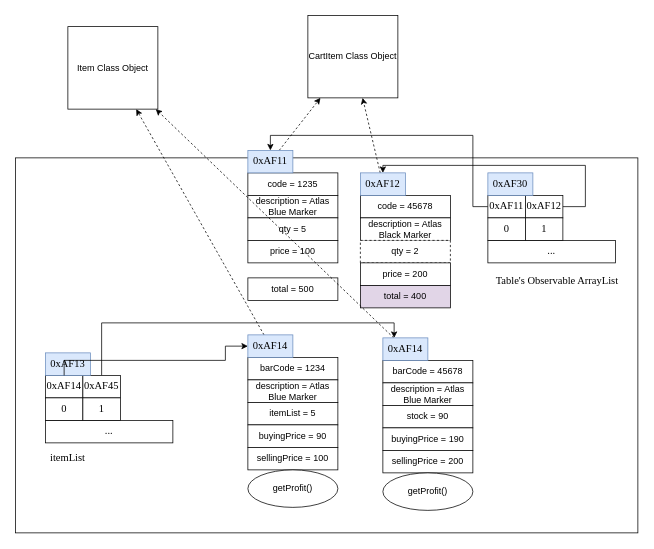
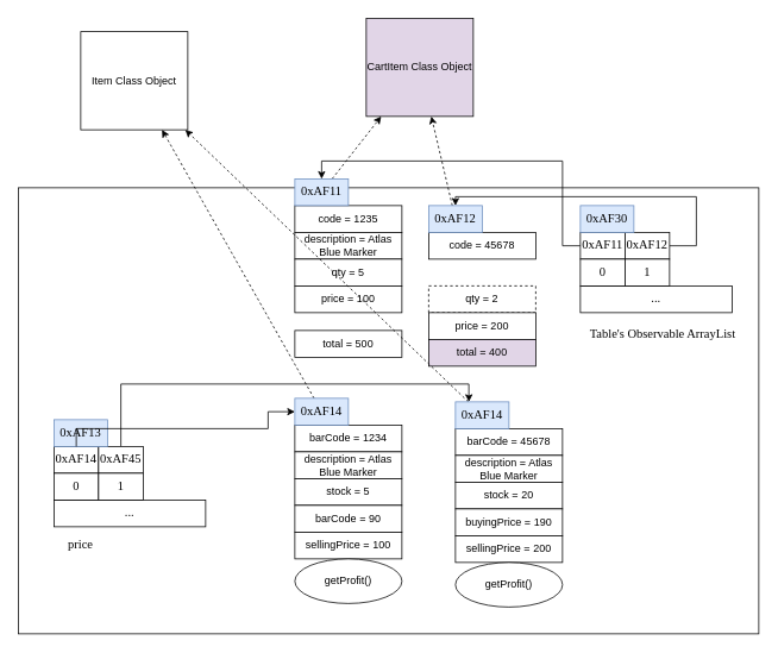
  <mxCell id="0" />
  <mxCell id="1" parent="0" />
  <mxCell id="2" value="" style="rounded=0;whiteSpace=wrap;html=1;" vertex="1" parent="1"><mxGeometry x="20" y="210" width="830" height="500" as="geometry" /></mxCell>
  <mxCell id="3" style="edgeStyle=orthogonalEdgeStyle;rounded=0;orthogonalLoop=1;jettySize=auto;html=1;entryX=0.5;entryY=0;entryDx=0;entryDy=0;entryPerimeter=0;" edge="1" parent="1" source="4" target="18"><mxGeometry relative="1" as="geometry"><Array as="points"><mxPoint x="630" y="275" /><mxPoint x="630" y="180" /><mxPoint x="360" y="180" /></Array></mxGeometry></mxCell>
  <mxCell id="4" value="0xAF11" style="rounded=0;whiteSpace=wrap;html=1;fontFamily=Ubuntu;fontSource=https%3A%2F%2Ffonts.googleapis.com%2Fcss%3Ffamily%3DUbuntu;fontSize=14;" vertex="1" parent="1"><mxGeometry x="650" y="260" width="50" height="30" as="geometry" /></mxCell>
  <mxCell id="5" style="edgeStyle=orthogonalEdgeStyle;rounded=0;orthogonalLoop=1;jettySize=auto;html=1;" edge="1" parent="1" source="6" target="25"><mxGeometry relative="1" as="geometry"><Array as="points"><mxPoint x="780" y="275" /><mxPoint x="780" y="220" /><mxPoint x="510" y="220" /></Array></mxGeometry></mxCell>
  <mxCell id="6" value="0xAF12" style="rounded=0;whiteSpace=wrap;html=1;fontFamily=Ubuntu;fontSource=https%3A%2F%2Ffonts.googleapis.com%2Fcss%3Ffamily%3DUbuntu;fontSize=14;" vertex="1" parent="1"><mxGeometry x="700" y="260" width="50" height="30" as="geometry" /></mxCell>
  <mxCell id="7" value="0xAF30" style="text;html=1;strokeColor=#6c8ebf;fillColor=#dae8fc;align=center;verticalAlign=middle;whiteSpace=wrap;rounded=0;fontFamily=Ubuntu;fontSource=https%3A%2F%2Ffonts.googleapis.com%2Fcss%3Ffamily%3DUbuntu;fontSize=14;" vertex="1" parent="1"><mxGeometry x="650" y="230" width="60" height="30" as="geometry" /></mxCell>
  <mxCell id="8" value="..." style="rounded=0;whiteSpace=wrap;html=1;fontFamily=Ubuntu;fontSource=https%3A%2F%2Ffonts.googleapis.com%2Fcss%3Ffamily%3DUbuntu;fontSize=14;" vertex="1" parent="1"><mxGeometry x="650" y="320" width="170" height="30" as="geometry" /></mxCell>
  <mxCell id="9" value="0" style="rounded=0;whiteSpace=wrap;html=1;fontFamily=Ubuntu;fontSource=https%3A%2F%2Ffonts.googleapis.com%2Fcss%3Ffamily%3DUbuntu;fontSize=14;" vertex="1" parent="1"><mxGeometry x="650" y="290" width="50" height="30" as="geometry" /></mxCell>
  <mxCell id="10" value="1" style="rounded=0;whiteSpace=wrap;html=1;fontFamily=Ubuntu;fontSource=https%3A%2F%2Ffonts.googleapis.com%2Fcss%3Ffamily%3DUbuntu;fontSize=14;" vertex="1" parent="1"><mxGeometry x="700" y="290" width="50" height="30" as="geometry" /></mxCell>
  <mxCell id="11" value="Table's Observable ArrayList&lt;br&gt;" style="text;html=1;align=center;verticalAlign=middle;whiteSpace=wrap;rounded=0;fontFamily=Ubuntu;fontSource=https%3A%2F%2Ffonts.googleapis.com%2Fcss%3Ffamily%3DUbuntu;fontSize=14;" vertex="1" parent="1"><mxGeometry x="650" y="360" width="185" height="30" as="geometry" /></mxCell>
  <mxCell id="12" value="code = 1235" style="rounded=0;whiteSpace=wrap;html=1;" vertex="1" parent="1"><mxGeometry x="330" y="230" width="120" height="30" as="geometry" /></mxCell>
  <mxCell id="13" value="description = Atlas Blue Marker" style="rounded=0;whiteSpace=wrap;html=1;" vertex="1" parent="1"><mxGeometry x="330" y="260" width="120" height="30" as="geometry" /></mxCell>
  <mxCell id="14" value="qty = 5" style="rounded=0;whiteSpace=wrap;html=1;" vertex="1" parent="1"><mxGeometry x="330" y="290" width="120" height="30" as="geometry" /></mxCell>
  <mxCell id="15" value="price = 100" style="rounded=0;whiteSpace=wrap;html=1;" vertex="1" parent="1"><mxGeometry x="330" y="320" width="120" height="30" as="geometry" /></mxCell>
  <mxCell id="16" value="total = 500" style="rounded=0;whiteSpace=wrap;html=1;" vertex="1" parent="1"><mxGeometry x="330" y="370" width="120" height="30" as="geometry" /></mxCell>
  <mxCell id="17" style="rounded=0;orthogonalLoop=1;jettySize=auto;html=1;dashed=1;" edge="1" parent="1" source="18" target="52"><mxGeometry relative="1" as="geometry" /></mxCell>
  <mxCell id="18" value="0xAF11" style="text;html=1;strokeColor=#6c8ebf;fillColor=#dae8fc;align=center;verticalAlign=middle;whiteSpace=wrap;rounded=0;fontFamily=Ubuntu;fontSource=https%3A%2F%2Ffonts.googleapis.com%2Fcss%3Ffamily%3DUbuntu;fontSize=14;" vertex="1" parent="1"><mxGeometry x="330" y="200" width="60" height="30" as="geometry" /></mxCell>
  <mxCell id="19" value="code = 45678" style="rounded=0;whiteSpace=wrap;html=1;" vertex="1" parent="1"><mxGeometry x="480" y="260" width="120" height="30" as="geometry" /></mxCell>
- <mxCell id="20" value="description = Atlas Black Marker" style="rounded=0;whiteSpace=wrap;html=1;" vertex="1" parent="1"><mxGeometry x="480" y="290" width="120" height="30" as="geometry" /></mxCell>
  <mxCell id="21" value="qty = 2" style="rounded=0;whiteSpace=wrap;html=1;dashed=1;" vertex="1" parent="1"><mxGeometry x="480" y="320" width="120" height="30" as="geometry" /></mxCell>
  <mxCell id="22" value="price = 200" style="rounded=0;whiteSpace=wrap;html=1;" vertex="1" parent="1"><mxGeometry x="480" y="350" width="120" height="30" as="geometry" /></mxCell>
  <mxCell id="23" value="total = 400" style="rounded=0;whiteSpace=wrap;html=1;fillColor=#e1d5e7;" vertex="1" parent="1"><mxGeometry x="480" y="380" width="120" height="30" as="geometry" /></mxCell>
  <mxCell id="24" style="rounded=0;orthogonalLoop=1;jettySize=auto;html=1;dashed=1;" edge="1" parent="1" source="25" target="52"><mxGeometry relative="1" as="geometry" /></mxCell>
  <mxCell id="25" value="0xAF12" style="text;html=1;strokeColor=#6c8ebf;fillColor=#dae8fc;align=center;verticalAlign=middle;whiteSpace=wrap;rounded=0;fontFamily=Ubuntu;fontSource=https%3A%2F%2Ffonts.googleapis.com%2Fcss%3Ffamily%3DUbuntu;fontSize=14;" vertex="1" parent="1"><mxGeometry x="480" y="230" width="60" height="30" as="geometry" /></mxCell>
  <mxCell id="26" value="0xAF14" style="rounded=0;whiteSpace=wrap;html=1;fontFamily=Ubuntu;fontSource=https%3A%2F%2Ffonts.googleapis.com%2Fcss%3Ffamily%3DUbuntu;fontSize=14;" vertex="1" parent="1"><mxGeometry x="60" y="500" width="50" height="30" as="geometry" /></mxCell>
  <mxCell id="27" style="edgeStyle=orthogonalEdgeStyle;rounded=0;orthogonalLoop=1;jettySize=auto;html=1;entryX=0.25;entryY=0;entryDx=0;entryDy=0;" edge="1" parent="1" source="28" target="48"><mxGeometry relative="1" as="geometry"><Array as="points"><mxPoint x="135" y="430" /><mxPoint x="525" y="430" /></Array></mxGeometry></mxCell>
  <mxCell id="28" value="0xAF45" style="rounded=0;whiteSpace=wrap;html=1;fontFamily=Ubuntu;fontSource=https%3A%2F%2Ffonts.googleapis.com%2Fcss%3Ffamily%3DUbuntu;fontSize=14;" vertex="1" parent="1"><mxGeometry x="110" y="500" width="50" height="30" as="geometry" /></mxCell>
  <mxCell id="29" value="0xAF13" style="text;html=1;strokeColor=#6c8ebf;fillColor=#dae8fc;align=center;verticalAlign=middle;whiteSpace=wrap;rounded=0;fontFamily=Ubuntu;fontSource=https%3A%2F%2Ffonts.googleapis.com%2Fcss%3Ffamily%3DUbuntu;fontSize=14;" vertex="1" parent="1"><mxGeometry x="60" y="470" width="60" height="30" as="geometry" /></mxCell>
  <mxCell id="30" value="..." style="rounded=0;whiteSpace=wrap;html=1;fontFamily=Ubuntu;fontSource=https%3A%2F%2Ffonts.googleapis.com%2Fcss%3Ffamily%3DUbuntu;fontSize=14;" vertex="1" parent="1"><mxGeometry x="60" y="560" width="170" height="30" as="geometry" /></mxCell>
  <mxCell id="31" value="0" style="rounded=0;whiteSpace=wrap;html=1;fontFamily=Ubuntu;fontSource=https%3A%2F%2Ffonts.googleapis.com%2Fcss%3Ffamily%3DUbuntu;fontSize=14;" vertex="1" parent="1"><mxGeometry x="60" y="530" width="50" height="30" as="geometry" /></mxCell>
  <mxCell id="32" value="1" style="rounded=0;whiteSpace=wrap;html=1;fontFamily=Ubuntu;fontSource=https%3A%2F%2Ffonts.googleapis.com%2Fcss%3Ffamily%3DUbuntu;fontSize=14;" vertex="1" parent="1"><mxGeometry x="110" y="530" width="50" height="30" as="geometry" /></mxCell>
- <mxCell id="33" value="itemList" style="text;html=1;strokeColor=none;fillColor=none;align=center;verticalAlign=middle;whiteSpace=wrap;rounded=0;fontFamily=Ubuntu;fontSource=https%3A%2F%2Ffonts.googleapis.com%2Fcss%3Ffamily%3DUbuntu;fontSize=14;" vertex="1" parent="1"><mxGeometry x="60" y="596" width="60" height="30" as="geometry" /></mxCell>
+ <mxCell id="33" value="price" style="text;html=1;strokeColor=none;fillColor=none;align=center;verticalAlign=middle;whiteSpace=wrap;rounded=0;fontFamily=Ubuntu;fontSource=https%3A%2F%2Ffonts.googleapis.com%2Fcss%3Ffamily%3DUbuntu;fontSize=14;" vertex="1" parent="1"><mxGeometry x="60" y="596" width="60" height="30" as="geometry" /></mxCell>
  <mxCell id="34" value="barCode = 1234" style="rounded=0;whiteSpace=wrap;html=1;" vertex="1" parent="1"><mxGeometry x="330" y="476" width="120" height="30" as="geometry" /></mxCell>
  <mxCell id="35" value="description = Atlas Blue Marker" style="rounded=0;whiteSpace=wrap;html=1;" vertex="1" parent="1"><mxGeometry x="330" y="506" width="120" height="30" as="geometry" /></mxCell>
- <mxCell id="36" value="itemList = 5" style="rounded=0;whiteSpace=wrap;html=1;" vertex="1" parent="1"><mxGeometry x="330" y="536" width="120" height="30" as="geometry" /></mxCell>
- <mxCell id="37" value="buyingPrice = 90" style="rounded=0;whiteSpace=wrap;html=1;" vertex="1" parent="1"><mxGeometry x="330" y="566" width="120" height="30" as="geometry" /></mxCell>
+ <mxCell id="36" value="stock = 5" style="rounded=0;whiteSpace=wrap;html=1;" vertex="1" parent="1"><mxGeometry x="330" y="536" width="120" height="30" as="geometry" /></mxCell>
+ <mxCell id="37" value="barCode = 90" style="rounded=0;whiteSpace=wrap;html=1;" vertex="1" parent="1"><mxGeometry x="330" y="566" width="120" height="30" as="geometry" /></mxCell>
  <mxCell id="38" value="sellingPrice = 100" style="rounded=0;whiteSpace=wrap;html=1;" vertex="1" parent="1"><mxGeometry x="330" y="596" width="120" height="30" as="geometry" /></mxCell>
  <mxCell id="39" style="rounded=0;orthogonalLoop=1;jettySize=auto;html=1;dashed=1;" edge="1" parent="1" source="40" target="51"><mxGeometry relative="1" as="geometry" /></mxCell>
  <mxCell id="40" value="0xAF14" style="text;html=1;strokeColor=#6c8ebf;fillColor=#dae8fc;align=center;verticalAlign=middle;whiteSpace=wrap;rounded=0;fontFamily=Ubuntu;fontSource=https%3A%2F%2Ffonts.googleapis.com%2Fcss%3Ffamily%3DUbuntu;fontSize=14;" vertex="1" parent="1"><mxGeometry x="330" y="446" width="60" height="30" as="geometry" /></mxCell>
  <mxCell id="41" value="getProfit()" style="ellipse;whiteSpace=wrap;html=1;" vertex="1" parent="1"><mxGeometry x="330" y="626" width="120" height="50" as="geometry" /></mxCell>
  <mxCell id="42" value="barCode = 45678" style="rounded=0;whiteSpace=wrap;html=1;" vertex="1" parent="1"><mxGeometry x="510" y="480" width="120" height="30" as="geometry" /></mxCell>
  <mxCell id="43" value="description = Atlas Blue Marker" style="rounded=0;whiteSpace=wrap;html=1;" vertex="1" parent="1"><mxGeometry x="510" y="510" width="120" height="30" as="geometry" /></mxCell>
- <mxCell id="44" value="stock = 90" style="rounded=0;whiteSpace=wrap;html=1;" vertex="1" parent="1"><mxGeometry x="510" y="540" width="120" height="30" as="geometry" /></mxCell>
+ <mxCell id="44" value="stock = 20" style="rounded=0;whiteSpace=wrap;html=1;" vertex="1" parent="1"><mxGeometry x="510" y="540" width="120" height="30" as="geometry" /></mxCell>
  <mxCell id="45" value="buyingPrice = 190" style="rounded=0;whiteSpace=wrap;html=1;" vertex="1" parent="1"><mxGeometry x="510" y="570" width="120" height="30" as="geometry" /></mxCell>
  <mxCell id="46" value="sellingPrice = 200" style="rounded=0;whiteSpace=wrap;html=1;" vertex="1" parent="1"><mxGeometry x="510" y="600" width="120" height="30" as="geometry" /></mxCell>
  <mxCell id="47" style="rounded=0;orthogonalLoop=1;jettySize=auto;html=1;dashed=1;" edge="1" parent="1" source="48" target="51"><mxGeometry relative="1" as="geometry" /></mxCell>
  <mxCell id="48" value="0xAF14" style="text;html=1;strokeColor=#6c8ebf;fillColor=#dae8fc;align=center;verticalAlign=middle;whiteSpace=wrap;rounded=0;fontFamily=Ubuntu;fontSource=https%3A%2F%2Ffonts.googleapis.com%2Fcss%3Ffamily%3DUbuntu;fontSize=14;" vertex="1" parent="1"><mxGeometry x="510" y="450" width="60" height="30" as="geometry" /></mxCell>
  <mxCell id="49" value="getProfit()" style="ellipse;whiteSpace=wrap;html=1;" vertex="1" parent="1"><mxGeometry x="510" y="630" width="120" height="50" as="geometry" /></mxCell>
  <mxCell id="50" style="edgeStyle=orthogonalEdgeStyle;rounded=0;orthogonalLoop=1;jettySize=auto;html=1;entryX=0;entryY=0.5;entryDx=0;entryDy=0;" edge="1" parent="1" source="26" target="40"><mxGeometry relative="1" as="geometry"><Array as="points"><mxPoint x="85" y="480" /><mxPoint x="300" y="480" /><mxPoint x="300" y="461" /></Array></mxGeometry></mxCell>
  <mxCell id="51" value="Item Class Object" style="rounded=0;whiteSpace=wrap;html=1;" vertex="1" parent="1"><mxGeometry x="90" y="35" width="120" height="110" as="geometry" /></mxCell>
- <mxCell id="52" value="CartItem Class Object" style="rounded=0;whiteSpace=wrap;html=1;" vertex="1" parent="1"><mxGeometry x="410" y="20" width="120" height="110" as="geometry" /></mxCell>
+ <mxCell id="52" value="CartItem Class Object" style="rounded=0;whiteSpace=wrap;html=1;fillColor=#e1d5e7;" vertex="1" parent="1"><mxGeometry x="410" y="20" width="120" height="110" as="geometry" /></mxCell>
